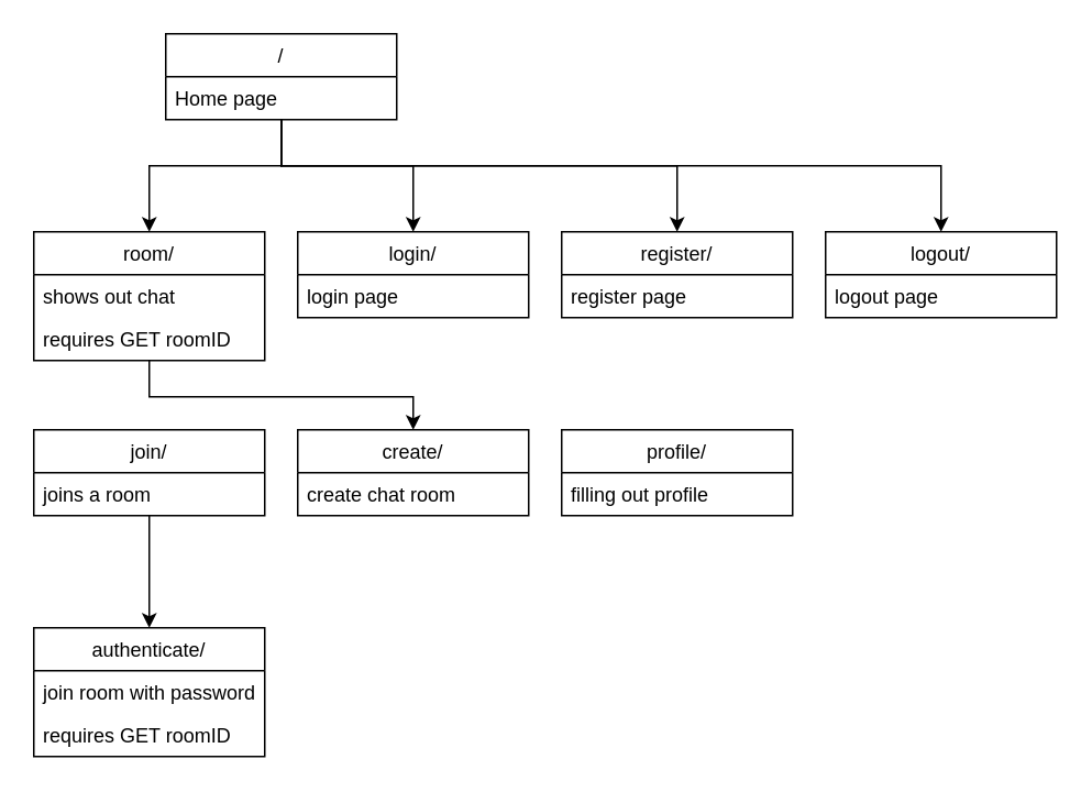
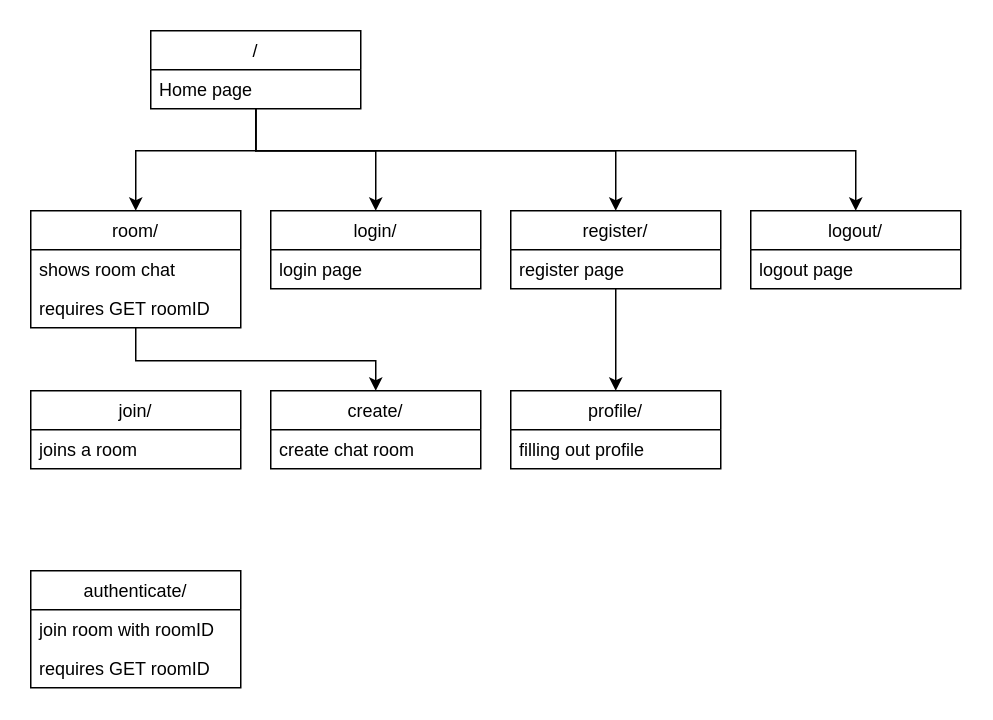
  <mxCell id="0" />
  <mxCell id="1" parent="0" />
  <mxCell id="2" style="edgeStyle=orthogonalEdgeStyle;rounded=0;orthogonalLoop=1;jettySize=auto;html=1;entryX=0.5;entryY=0;entryDx=0;entryDy=0;" parent="1" source="6" target="13" edge="1"><mxGeometry relative="1" as="geometry"><Array as="points"><mxPoint x="170" y="100" /><mxPoint x="410" y="100" /></Array></mxGeometry></mxCell>
  <mxCell id="3" style="edgeStyle=orthogonalEdgeStyle;rounded=0;orthogonalLoop=1;jettySize=auto;html=1;entryX=0.5;entryY=0;entryDx=0;entryDy=0;" parent="1" source="6" target="8" edge="1"><mxGeometry relative="1" as="geometry"><Array as="points"><mxPoint x="170" y="100" /><mxPoint x="250" y="100" /></Array></mxGeometry></mxCell>
  <mxCell id="4" style="edgeStyle=orthogonalEdgeStyle;rounded=0;orthogonalLoop=1;jettySize=auto;html=1;entryX=0.5;entryY=0;entryDx=0;entryDy=0;" parent="1" source="6" target="10" edge="1"><mxGeometry relative="1" as="geometry"><Array as="points"><mxPoint x="170" y="100" /><mxPoint x="570" y="100" /></Array></mxGeometry></mxCell>
  <mxCell id="5" style="edgeStyle=orthogonalEdgeStyle;rounded=0;orthogonalLoop=1;jettySize=auto;html=1;entryX=0.5;entryY=0;entryDx=0;entryDy=0;" parent="1" source="6" target="18" edge="1"><mxGeometry relative="1" as="geometry"><Array as="points"><mxPoint x="170" y="100" /><mxPoint x="90" y="100" /></Array></mxGeometry></mxCell>
  <mxCell id="6" value="/" style="swimlane;fontStyle=0;childLayout=stackLayout;horizontal=1;startSize=26;horizontalStack=0;resizeParent=1;resizeParentMax=0;resizeLast=0;collapsible=1;marginBottom=0;" parent="1" vertex="1"><mxGeometry x="100" y="20" width="140" height="52" as="geometry"><mxRectangle x="570" y="90" width="50" height="26" as="alternateBounds" /></mxGeometry></mxCell>
  <mxCell id="7" value="Home page" style="text;strokeColor=none;fillColor=none;align=left;verticalAlign=top;spacingLeft=4;spacingRight=4;overflow=hidden;rotatable=0;points=[[0,0.5],[1,0.5]];portConstraint=eastwest;" parent="6" vertex="1"><mxGeometry y="26" width="140" height="26" as="geometry" /></mxCell>
  <mxCell id="8" value="login/" style="swimlane;fontStyle=0;childLayout=stackLayout;horizontal=1;startSize=26;horizontalStack=0;resizeParent=1;resizeParentMax=0;resizeLast=0;collapsible=1;marginBottom=0;" parent="1" vertex="1"><mxGeometry x="180" y="140" width="140" height="52" as="geometry" /></mxCell>
  <mxCell id="9" value="login page" style="text;strokeColor=none;fillColor=none;align=left;verticalAlign=top;spacingLeft=4;spacingRight=4;overflow=hidden;rotatable=0;points=[[0,0.5],[1,0.5]];portConstraint=eastwest;" parent="8" vertex="1"><mxGeometry y="26" width="140" height="26" as="geometry" /></mxCell>
  <mxCell id="10" value="logout/" style="swimlane;fontStyle=0;childLayout=stackLayout;horizontal=1;startSize=26;horizontalStack=0;resizeParent=1;resizeParentMax=0;resizeLast=0;collapsible=1;marginBottom=0;" parent="1" vertex="1"><mxGeometry x="500" y="140" width="140" height="52" as="geometry" /></mxCell>
  <mxCell id="11" value="logout page" style="text;strokeColor=none;fillColor=none;align=left;verticalAlign=top;spacingLeft=4;spacingRight=4;overflow=hidden;rotatable=0;points=[[0,0.5],[1,0.5]];portConstraint=eastwest;" parent="10" vertex="1"><mxGeometry y="26" width="140" height="26" as="geometry" /></mxCell>
+ <mxCell id="12" style="edgeStyle=orthogonalEdgeStyle;rounded=0;orthogonalLoop=1;jettySize=auto;html=1;entryX=0.5;entryY=0;entryDx=0;entryDy=0;" parent="1" source="13" target="15" edge="1"><mxGeometry relative="1" as="geometry" /></mxCell>
  <mxCell id="13" value="register/" style="swimlane;fontStyle=0;childLayout=stackLayout;horizontal=1;startSize=26;horizontalStack=0;resizeParent=1;resizeParentMax=0;resizeLast=0;collapsible=1;marginBottom=0;" parent="1" vertex="1"><mxGeometry x="340" y="140" width="140" height="52" as="geometry" /></mxCell>
  <mxCell id="14" value="register page" style="text;strokeColor=none;fillColor=none;align=left;verticalAlign=top;spacingLeft=4;spacingRight=4;overflow=hidden;rotatable=0;points=[[0,0.5],[1,0.5]];portConstraint=eastwest;" parent="13" vertex="1"><mxGeometry y="26" width="140" height="26" as="geometry" /></mxCell>
  <mxCell id="15" value="profile/" style="swimlane;fontStyle=0;childLayout=stackLayout;horizontal=1;startSize=26;horizontalStack=0;resizeParent=1;resizeParentMax=0;resizeLast=0;collapsible=1;marginBottom=0;" parent="1" vertex="1"><mxGeometry x="340" y="260" width="140" height="52" as="geometry" /></mxCell>
  <mxCell id="16" value="filling out profile" style="text;strokeColor=none;fillColor=none;align=left;verticalAlign=top;spacingLeft=4;spacingRight=4;overflow=hidden;rotatable=0;points=[[0,0.5],[1,0.5]];portConstraint=eastwest;" parent="15" vertex="1"><mxGeometry y="26" width="140" height="26" as="geometry" /></mxCell>
  <mxCell id="17" style="edgeStyle=orthogonalEdgeStyle;rounded=0;orthogonalLoop=1;jettySize=auto;html=1;" parent="1" source="18" target="21" edge="1"><mxGeometry relative="1" as="geometry"><Array as="points"><mxPoint x="90" y="240" /><mxPoint x="250" y="240" /></Array></mxGeometry></mxCell>
  <mxCell id="18" value="room/" style="swimlane;fontStyle=0;childLayout=stackLayout;horizontal=1;startSize=26;fillColor=none;horizontalStack=0;resizeParent=1;resizeParentMax=0;resizeLast=0;collapsible=1;marginBottom=0;" parent="1" vertex="1"><mxGeometry x="20" y="140" width="140" height="78" as="geometry" /></mxCell>
- <mxCell id="19" value="shows out chat" style="text;strokeColor=none;fillColor=none;align=left;verticalAlign=top;spacingLeft=4;spacingRight=4;overflow=hidden;rotatable=0;points=[[0,0.5],[1,0.5]];portConstraint=eastwest;" parent="18" vertex="1"><mxGeometry y="26" width="140" height="26" as="geometry" /></mxCell>
+ <mxCell id="19" value="shows room chat" style="text;strokeColor=none;fillColor=none;align=left;verticalAlign=top;spacingLeft=4;spacingRight=4;overflow=hidden;rotatable=0;points=[[0,0.5],[1,0.5]];portConstraint=eastwest;" parent="18" vertex="1"><mxGeometry y="26" width="140" height="26" as="geometry" /></mxCell>
  <mxCell id="20" value="requires GET roomID" style="text;strokeColor=none;fillColor=none;align=left;verticalAlign=top;spacingLeft=4;spacingRight=4;overflow=hidden;rotatable=0;points=[[0,0.5],[1,0.5]];portConstraint=eastwest;" parent="18" vertex="1"><mxGeometry y="52" width="140" height="26" as="geometry" /></mxCell>
  <mxCell id="21" value="create/" style="swimlane;fontStyle=0;childLayout=stackLayout;horizontal=1;startSize=26;horizontalStack=0;resizeParent=1;resizeParentMax=0;resizeLast=0;collapsible=1;marginBottom=0;" parent="1" vertex="1"><mxGeometry x="180" y="260" width="140" height="52" as="geometry" /></mxCell>
  <mxCell id="22" value="create chat room" style="text;strokeColor=none;fillColor=none;align=left;verticalAlign=top;spacingLeft=4;spacingRight=4;overflow=hidden;rotatable=0;points=[[0,0.5],[1,0.5]];portConstraint=eastwest;" parent="21" vertex="1"><mxGeometry y="26" width="140" height="26" as="geometry" /></mxCell>
- <mxCell id="23" style="edgeStyle=orthogonalEdgeStyle;rounded=0;orthogonalLoop=1;jettySize=auto;html=1;entryX=0.5;entryY=0;entryDx=0;entryDy=0;" edge="1" parent="1" source="24" target="26"><mxGeometry relative="1" as="geometry" /></mxCell>
  <mxCell id="24" value="join/" style="swimlane;fontStyle=0;childLayout=stackLayout;horizontal=1;startSize=26;horizontalStack=0;resizeParent=1;resizeParentMax=0;resizeLast=0;collapsible=1;marginBottom=0;" parent="1" vertex="1"><mxGeometry x="20" y="260" width="140" height="52" as="geometry" /></mxCell>
  <mxCell id="25" value="joins a room" style="text;strokeColor=none;fillColor=none;align=left;verticalAlign=top;spacingLeft=4;spacingRight=4;overflow=hidden;rotatable=0;points=[[0,0.5],[1,0.5]];portConstraint=eastwest;" parent="24" vertex="1"><mxGeometry y="26" width="140" height="26" as="geometry" /></mxCell>
  <mxCell id="26" value="authenticate/" style="swimlane;fontStyle=0;childLayout=stackLayout;horizontal=1;startSize=26;fillColor=none;horizontalStack=0;resizeParent=1;resizeParentMax=0;resizeLast=0;collapsible=1;marginBottom=0;" vertex="1" parent="1"><mxGeometry x="20" y="380" width="140" height="78" as="geometry" /></mxCell>
- <mxCell id="27" value="join room with password" style="text;strokeColor=none;fillColor=none;align=left;verticalAlign=top;spacingLeft=4;spacingRight=4;overflow=hidden;rotatable=0;points=[[0,0.5],[1,0.5]];portConstraint=eastwest;" vertex="1" parent="26"><mxGeometry y="26" width="140" height="26" as="geometry" /></mxCell>
+ <mxCell id="27" value="join room with roomID" style="text;strokeColor=none;fillColor=none;align=left;verticalAlign=top;spacingLeft=4;spacingRight=4;overflow=hidden;rotatable=0;points=[[0,0.5],[1,0.5]];portConstraint=eastwest;" vertex="1" parent="26"><mxGeometry y="26" width="140" height="26" as="geometry" /></mxCell>
  <mxCell id="28" value="requires GET roomID" style="text;strokeColor=none;fillColor=none;align=left;verticalAlign=top;spacingLeft=4;spacingRight=4;overflow=hidden;rotatable=0;points=[[0,0.5],[1,0.5]];portConstraint=eastwest;" vertex="1" parent="26"><mxGeometry y="52" width="140" height="26" as="geometry" /></mxCell>
